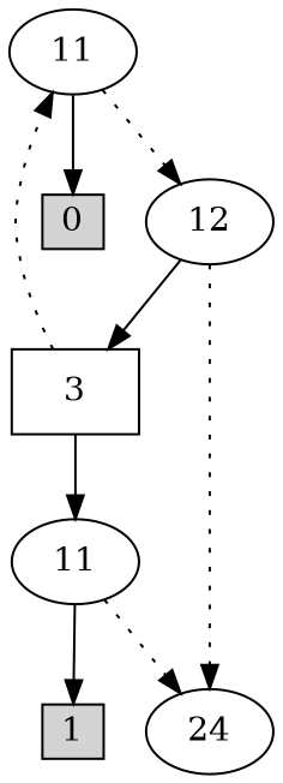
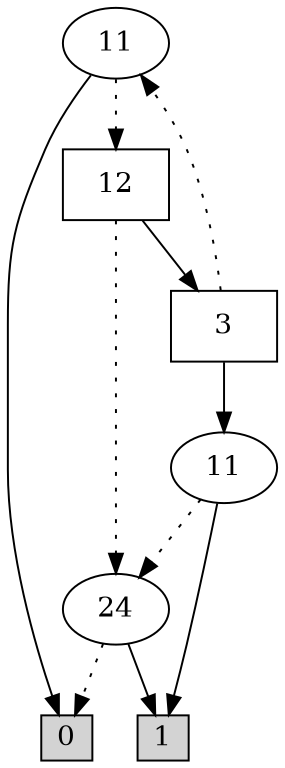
  digraph {
    edge [style=dotted]
    n1 [height=0.3 label=0 shape=box style=filled width=0.3]
    n2 [height=0.3 label=1 shape=box style=filled width=0.3]
    n3 [label=3 shape=box]
    n4 [label=11]
    n5 [label=11]
-   n6 [label=12]
+   n6 [label=12 shape=box]
    n7 [label=24]
    n3 -> n4
    n3 -> n5 [style=filled]
    n4 -> n1 [style=filled]
    n4 -> n6
    n5 -> n2 [style=filled]
    n5 -> n7
    n6 -> n3 [style=filled]
    n6 -> n7
+   n7 -> n1
+   n7 -> n2 [style=filled]
  }
